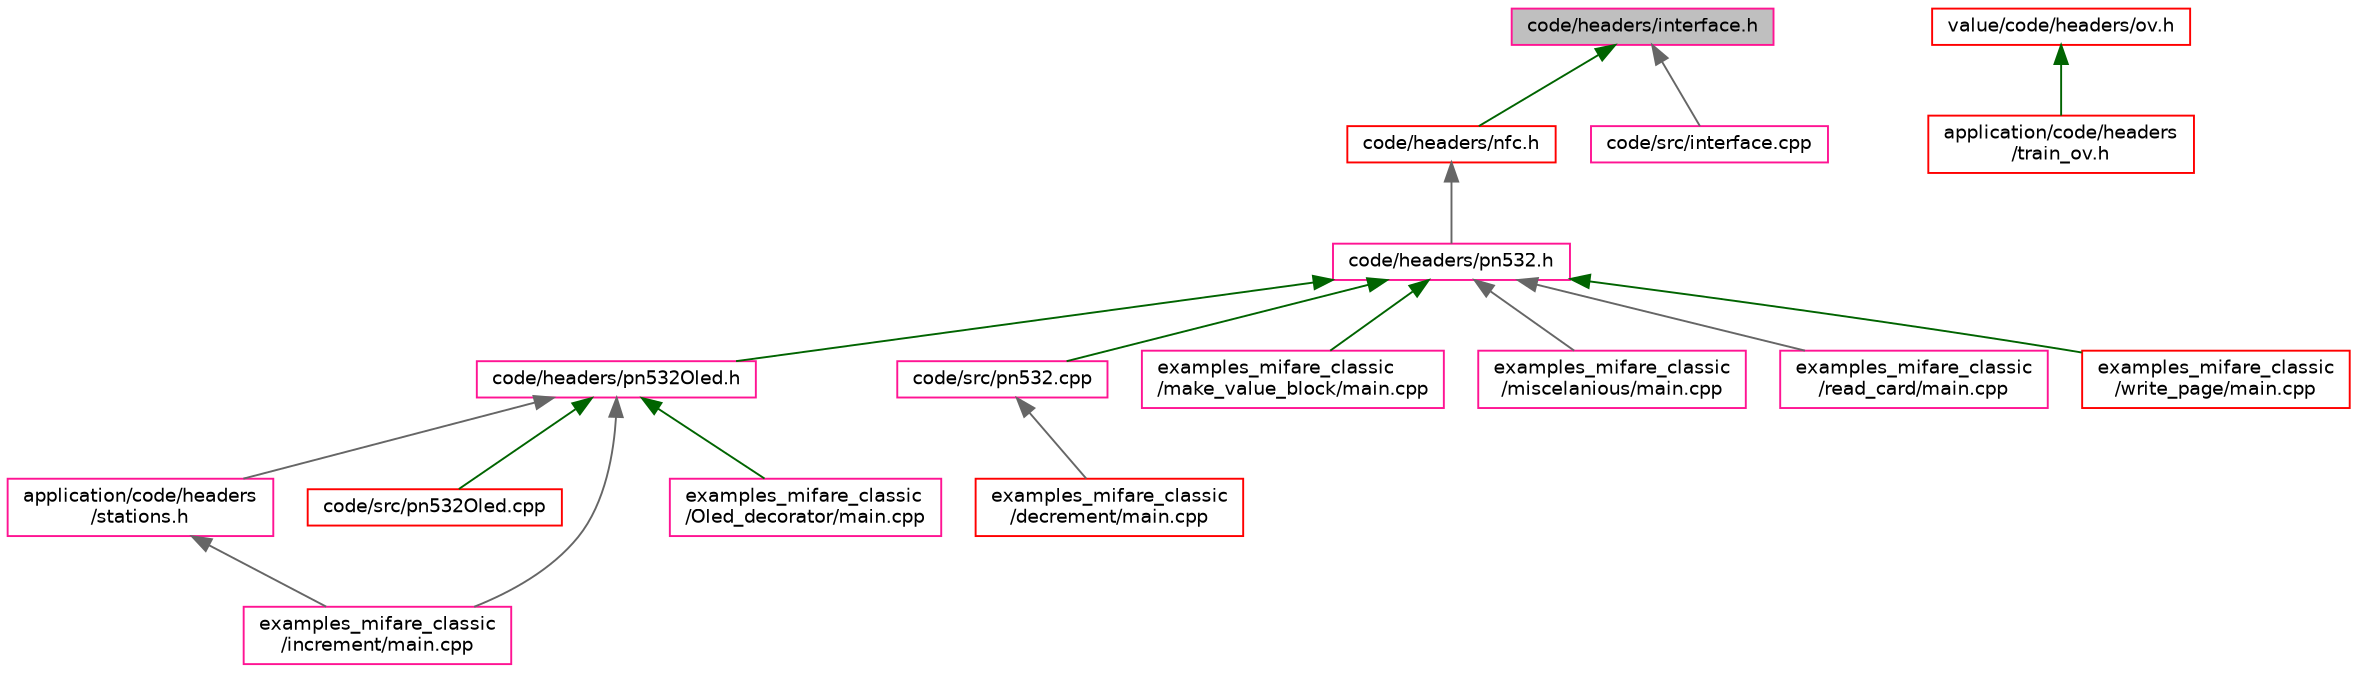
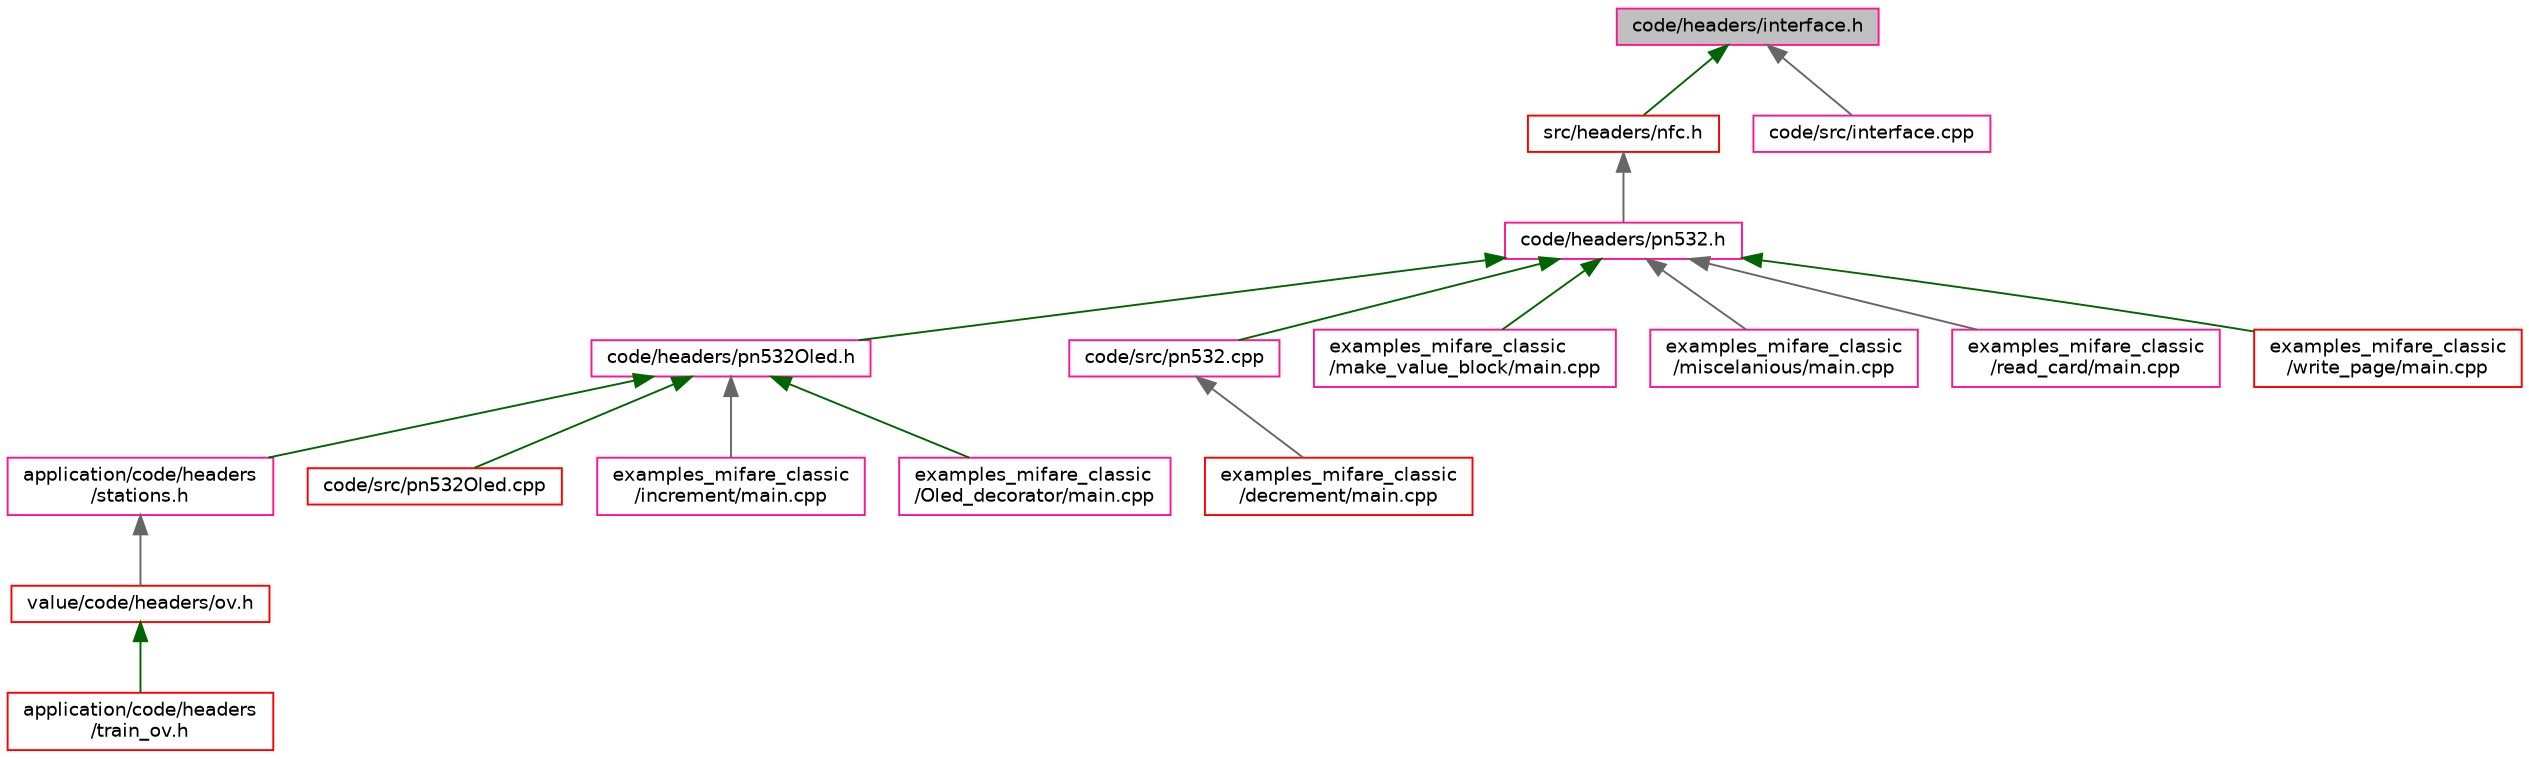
  digraph {
    node [color=deeppink fillcolor=white fontname=Helvetica fontsize=10 shape=record style=filled]
    edge [color=darkgreen dir=back fontname=Helvetica fontsize=10 labelfontname=Helvetica labelfontsize=10 style=solid]
    n1 [fillcolor=grey75 fontcolor=black height=0.2 label="code/headers/interface.h" width=0.4]
-   n2 [color=red height=0.2 label="code/headers/nfc.h" width=0.4]
+   n2 [color=red height=0.2 label="src/headers/nfc.h" width=0.4]
    n3 [height=0.2 label="code/src/interface.cpp" width=0.4]
    n4 [height=0.2 label="code/headers/pn532.h" width=0.4]
    n5 [height=0.2 label="code/headers/pn532Oled.h" width=0.4]
    n6 [height=0.2 label="code/src/pn532.cpp" width=0.4]
    n7 [height=0.2 label="examples_mifare_classic\l/make_value_block/main.cpp" width=0.4]
    n8 [height=0.2 label="examples_mifare_classic\l/miscelanious/main.cpp" width=0.4]
    n9 [height=0.2 label="examples_mifare_classic\l/read_card/main.cpp" width=0.4]
    n10 [color=red height=0.2 label="examples_mifare_classic\l/write_page/main.cpp" width=0.4]
    n11 [height=0.2 label="application/code/headers\l/stations.h" width=0.4]
    n12 [color=red height=0.2 label="code/src/pn532Oled.cpp" width=0.4]
    n13 [height=0.2 label="examples_mifare_classic\l/increment/main.cpp" width=0.4]
    n14 [height=0.2 label="examples_mifare_classic\l/Oled_decorator/main.cpp" width=0.4]
    n15 [color=red height=0.2 label="examples_mifare_classic\l/decrement/main.cpp" width=0.4]
    n16 [color=red height=0.2 label="value/code/headers/ov.h" width=0.4]
    n17 [color=red height=0.2 label="application/code/headers\l/train_ov.h" width=0.4]
    n1 -> n2
    n1 -> n3 [color=gray40]
    n2 -> n4 [color=gray40]
    n4 -> n5
    n4 -> n6
    n4 -> n7
    n4 -> n8 [color=gray40]
    n4 -> n9 [color=gray40]
    n4 -> n10
-   n5 -> n11 [color=gray40]
+   n5 -> n11
    n5 -> n12
    n5 -> n13 [color=gray40]
    n5 -> n14
    n6 -> n15 [color=gray40]
-   n11 -> n13 [color=gray40]
+   n11 -> n16 [color=gray40]
    n16 -> n17
  }
